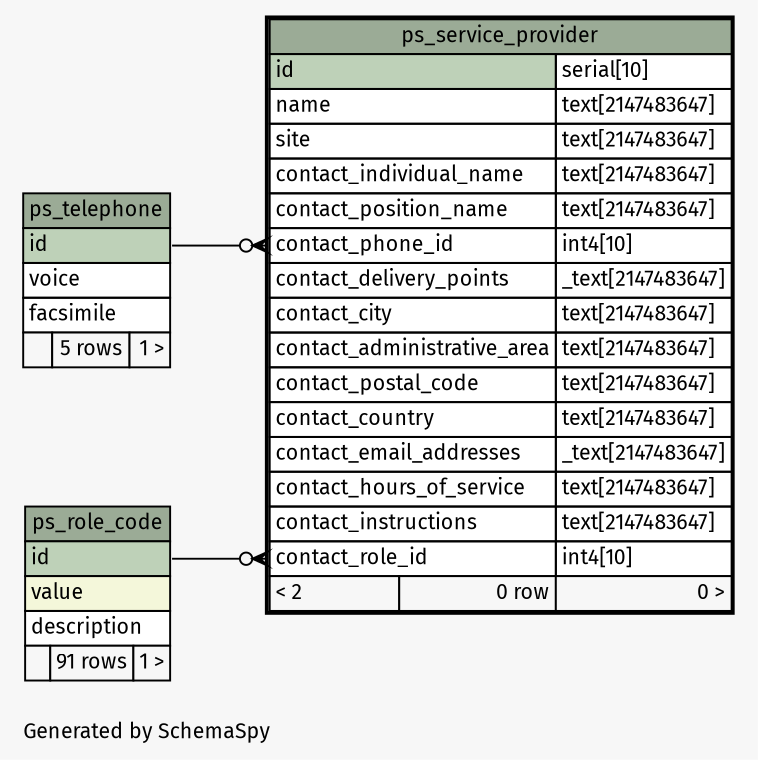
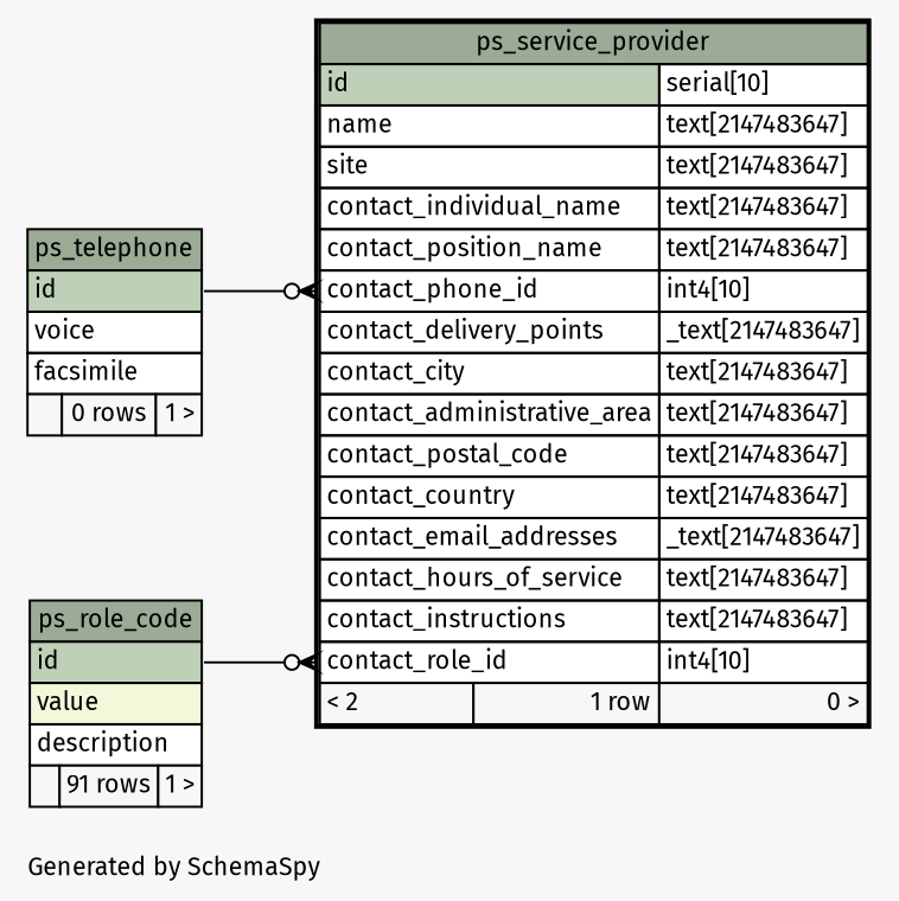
  digraph {
    bgcolor="#f7f7f7"
    fontname="Fira Sans"
    fontsize=11
    label="\nGenerated by SchemaSpy"
    labeljust=l
    nodesep=0.18
    rankdir=RL
    ranksep=0.46
    node [fontname="Fira Sans" fontsize=11 shape=plaintext]
    edge [arrowhead=none arrowsize=0.8 arrowtail=crowodot dir=back fontname="Fira Sans" headport="id:e"]
-   n1 [label=<     <TABLE BORDER="2" CELLBORDER="1" CELLSPACING="0" BGCOLOR="#ffffff">       <TR><TD COLSPAN="3" BGCOLOR="#9bab96" ALIGN="CENTER">ps_service_provider</TD></TR>       <TR><TD PORT="id" COLSPAN="2" BGCOLOR="#bed1b8" ALIGN="LEFT">id</TD><TD PORT="id.type" ALIGN="LEFT">serial[10]</TD></TR>       <TR><TD PORT="name" COLSPAN="2" ALIGN="LEFT">name</TD><TD PORT="name.type" ALIGN="LEFT">text[2147483647]</TD></TR>       <TR><TD PORT="site" COLSPAN="2" ALIGN="LEFT">site</TD><TD PORT="site.type" ALIGN="LEFT">text[2147483647]</TD></TR>       <TR><TD PORT="contact_individual_name" COLSPAN="2" ALIGN="LEFT">contact_individual_name</TD><TD PORT="contact_individual_name.type" ALIGN="LEFT">text[2147483647]</TD></TR>       <TR><TD PORT="contact_position_name" COLSPAN="2" ALIGN="LEFT">contact_position_name</TD><TD PORT="contact_position_name.type" ALIGN="LEFT">text[2147483647]</TD></TR>       <TR><TD PORT="contact_phone_id" COLSPAN="2" ALIGN="LEFT">contact_phone_id</TD><TD PORT="contact_phone_id.type" ALIGN="LEFT">int4[10]</TD></TR>       <TR><TD PORT="contact_delivery_points" COLSPAN="2" ALIGN="LEFT">contact_delivery_points</TD><TD PORT="contact_delivery_points.type" ALIGN="LEFT">_text[2147483647]</TD></TR>       <TR><TD PORT="contact_city" COLSPAN="2" ALIGN="LEFT">contact_city</TD><TD PORT="contact_city.type" ALIGN="LEFT">text[2147483647]</TD></TR>       <TR><TD PORT="contact_administrative_area" COLSPAN="2" ALIGN="LEFT">contact_administrative_area</TD><TD PORT="contact_administrative_area.type" ALIGN="LEFT">text[2147483647]</TD></TR>       <TR><TD PORT="contact_postal_code" COLSPAN="2" ALIGN="LEFT">contact_postal_code</TD><TD PORT="contact_postal_code.type" ALIGN="LEFT">text[2147483647]</TD></TR>       <TR><TD PORT="contact_country" COLSPAN="2" ALIGN="LEFT">contact_country</TD><TD PORT="contact_country.type" ALIGN="LEFT">text[2147483647]</TD></TR>       <TR><TD PORT="contact_email_addresses" COLSPAN="2" ALIGN="LEFT">contact_email_addresses</TD><TD PORT="contact_email_addresses.type" ALIGN="LEFT">_text[2147483647]</TD></TR>       <TR><TD PORT="contact_hours_of_service" COLSPAN="2" ALIGN="LEFT">contact_hours_of_service</TD><TD PORT="contact_hours_of_service.type" ALIGN="LEFT">text[2147483647]</TD></TR>       <TR><TD PORT="contact_instructions" COLSPAN="2" ALIGN="LEFT">contact_instructions</TD><TD PORT="contact_instructions.type" ALIGN="LEFT">text[2147483647]</TD></TR>       <TR><TD PORT="contact_role_id" COLSPAN="2" ALIGN="LEFT">contact_role_id</TD><TD PORT="contact_role_id.type" ALIGN="LEFT">int4[10]</TD></TR>       <TR><TD ALIGN="LEFT" BGCOLOR="#f7f7f7">&lt; 2</TD><TD ALIGN="RIGHT" BGCOLOR="#f7f7f7">0 row</TD><TD ALIGN="RIGHT" BGCOLOR="#f7f7f7">0 &gt;</TD></TR>     </TABLE>>]
-   n2 [label=<     <TABLE BORDER="0" CELLBORDER="1" CELLSPACING="0" BGCOLOR="#ffffff">       <TR><TD COLSPAN="3" BGCOLOR="#9bab96" ALIGN="CENTER">ps_telephone</TD></TR>       <TR><TD PORT="id" COLSPAN="3" BGCOLOR="#bed1b8" ALIGN="LEFT">id</TD></TR>       <TR><TD PORT="voice" COLSPAN="3" ALIGN="LEFT">voice</TD></TR>       <TR><TD PORT="facsimile" COLSPAN="3" ALIGN="LEFT">facsimile</TD></TR>       <TR><TD ALIGN="LEFT" BGCOLOR="#f7f7f7">  </TD><TD ALIGN="RIGHT" BGCOLOR="#f7f7f7">5 rows</TD><TD ALIGN="RIGHT" BGCOLOR="#f7f7f7">1 &gt;</TD></TR>     </TABLE>>]
+   n1 [label=<     <TABLE BORDER="2" CELLBORDER="1" CELLSPACING="0" BGCOLOR="#ffffff">       <TR><TD COLSPAN="3" BGCOLOR="#9bab96" ALIGN="CENTER">ps_service_provider</TD></TR>       <TR><TD PORT="id" COLSPAN="2" BGCOLOR="#bed1b8" ALIGN="LEFT">id</TD><TD PORT="id.type" ALIGN="LEFT">serial[10]</TD></TR>       <TR><TD PORT="name" COLSPAN="2" ALIGN="LEFT">name</TD><TD PORT="name.type" ALIGN="LEFT">text[2147483647]</TD></TR>       <TR><TD PORT="site" COLSPAN="2" ALIGN="LEFT">site</TD><TD PORT="site.type" ALIGN="LEFT">text[2147483647]</TD></TR>       <TR><TD PORT="contact_individual_name" COLSPAN="2" ALIGN="LEFT">contact_individual_name</TD><TD PORT="contact_individual_name.type" ALIGN="LEFT">text[2147483647]</TD></TR>       <TR><TD PORT="contact_position_name" COLSPAN="2" ALIGN="LEFT">contact_position_name</TD><TD PORT="contact_position_name.type" ALIGN="LEFT">text[2147483647]</TD></TR>       <TR><TD PORT="contact_phone_id" COLSPAN="2" ALIGN="LEFT">contact_phone_id</TD><TD PORT="contact_phone_id.type" ALIGN="LEFT">int4[10]</TD></TR>       <TR><TD PORT="contact_delivery_points" COLSPAN="2" ALIGN="LEFT">contact_delivery_points</TD><TD PORT="contact_delivery_points.type" ALIGN="LEFT">_text[2147483647]</TD></TR>       <TR><TD PORT="contact_city" COLSPAN="2" ALIGN="LEFT">contact_city</TD><TD PORT="contact_city.type" ALIGN="LEFT">text[2147483647]</TD></TR>       <TR><TD PORT="contact_administrative_area" COLSPAN="2" ALIGN="LEFT">contact_administrative_area</TD><TD PORT="contact_administrative_area.type" ALIGN="LEFT">text[2147483647]</TD></TR>       <TR><TD PORT="contact_postal_code" COLSPAN="2" ALIGN="LEFT">contact_postal_code</TD><TD PORT="contact_postal_code.type" ALIGN="LEFT">text[2147483647]</TD></TR>       <TR><TD PORT="contact_country" COLSPAN="2" ALIGN="LEFT">contact_country</TD><TD PORT="contact_country.type" ALIGN="LEFT">text[2147483647]</TD></TR>       <TR><TD PORT="contact_email_addresses" COLSPAN="2" ALIGN="LEFT">contact_email_addresses</TD><TD PORT="contact_email_addresses.type" ALIGN="LEFT">_text[2147483647]</TD></TR>       <TR><TD PORT="contact_hours_of_service" COLSPAN="2" ALIGN="LEFT">contact_hours_of_service</TD><TD PORT="contact_hours_of_service.type" ALIGN="LEFT">text[2147483647]</TD></TR>       <TR><TD PORT="contact_instructions" COLSPAN="2" ALIGN="LEFT">contact_instructions</TD><TD PORT="contact_instructions.type" ALIGN="LEFT">text[2147483647]</TD></TR>       <TR><TD PORT="contact_role_id" COLSPAN="2" ALIGN="LEFT">contact_role_id</TD><TD PORT="contact_role_id.type" ALIGN="LEFT">int4[10]</TD></TR>       <TR><TD ALIGN="LEFT" BGCOLOR="#f7f7f7">&lt; 2</TD><TD ALIGN="RIGHT" BGCOLOR="#f7f7f7">1 row</TD><TD ALIGN="RIGHT" BGCOLOR="#f7f7f7">0 &gt;</TD></TR>     </TABLE>>]
+   n2 [label=<     <TABLE BORDER="0" CELLBORDER="1" CELLSPACING="0" BGCOLOR="#ffffff">       <TR><TD COLSPAN="3" BGCOLOR="#9bab96" ALIGN="CENTER">ps_telephone</TD></TR>       <TR><TD PORT="id" COLSPAN="3" BGCOLOR="#bed1b8" ALIGN="LEFT">id</TD></TR>       <TR><TD PORT="voice" COLSPAN="3" ALIGN="LEFT">voice</TD></TR>       <TR><TD PORT="facsimile" COLSPAN="3" ALIGN="LEFT">facsimile</TD></TR>       <TR><TD ALIGN="LEFT" BGCOLOR="#f7f7f7">  </TD><TD ALIGN="RIGHT" BGCOLOR="#f7f7f7">0 rows</TD><TD ALIGN="RIGHT" BGCOLOR="#f7f7f7">1 &gt;</TD></TR>     </TABLE>>]
    n3 [label=<     <TABLE BORDER="0" CELLBORDER="1" CELLSPACING="0" BGCOLOR="#ffffff">       <TR><TD COLSPAN="3" BGCOLOR="#9bab96" ALIGN="CENTER">ps_role_code</TD></TR>       <TR><TD PORT="id" COLSPAN="3" BGCOLOR="#bed1b8" ALIGN="LEFT">id</TD></TR>       <TR><TD PORT="value" COLSPAN="3" BGCOLOR="#f4f7da" ALIGN="LEFT">value</TD></TR>       <TR><TD PORT="description" COLSPAN="3" ALIGN="LEFT">description</TD></TR>       <TR><TD ALIGN="LEFT" BGCOLOR="#f7f7f7">  </TD><TD ALIGN="RIGHT" BGCOLOR="#f7f7f7">91 rows</TD><TD ALIGN="RIGHT" BGCOLOR="#f7f7f7">1 &gt;</TD></TR>     </TABLE>>]
    n1 -> n2 [tailport="contact_phone_id:w"]
    n1 -> n3 [tailport="contact_role_id:w"]
  }
